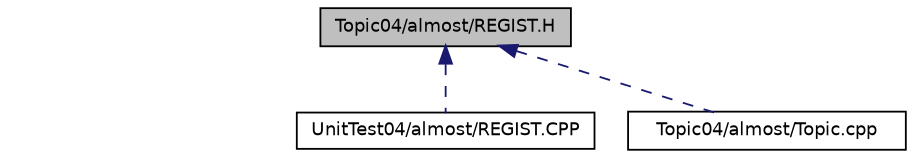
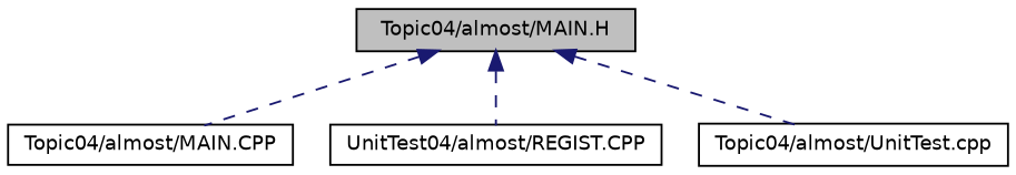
  digraph {
    node [color=black fillcolor=white fontname=Helvetica fontsize=10 shape=record style=filled]
    edge [color=midnightblue dir=back fontname=Helvetica fontsize=10 labelfontname=Helvetica labelfontsize=10 style=dashed]
-   n1 [fillcolor=grey75 fontcolor=black height=0.2 label="Topic04/almost/REGIST.H" width=0.4]
+   n1 [fillcolor=grey75 fontcolor=black height=0.2 label="Topic04/almost/MAIN.H" width=0.4]
+   n2 [height=0.2 label="Topic04/almost/MAIN.CPP" width=0.4]
    n3 [height=0.2 label="UnitTest04/almost/REGIST.CPP" width=0.4]
-   n4 [height=0.2 label="Topic04/almost/Topic.cpp" width=0.4]
+   n4 [height=0.2 label="Topic04/almost/UnitTest.cpp" width=0.4]
+   n1 -> n2
    n1 -> n3
    n1 -> n4
  }
